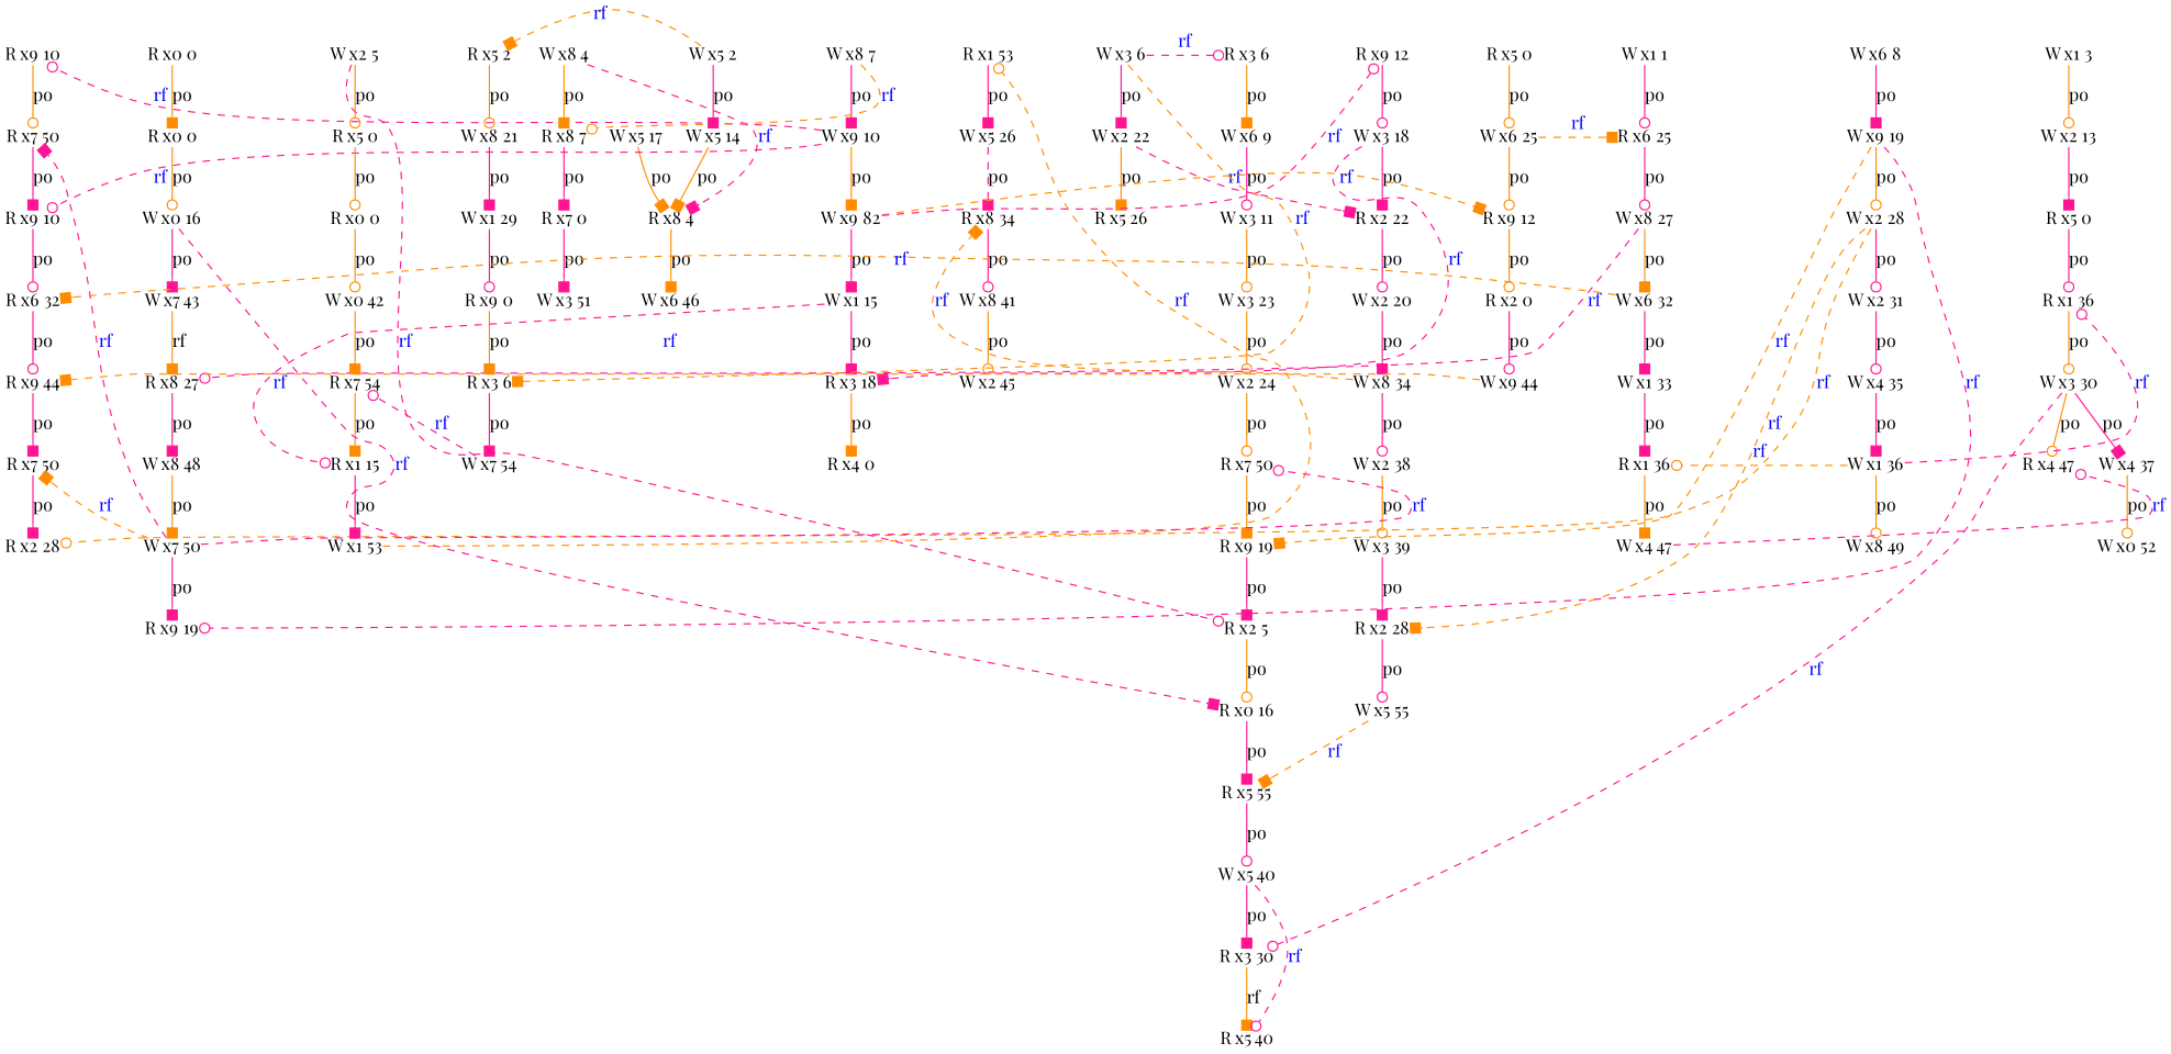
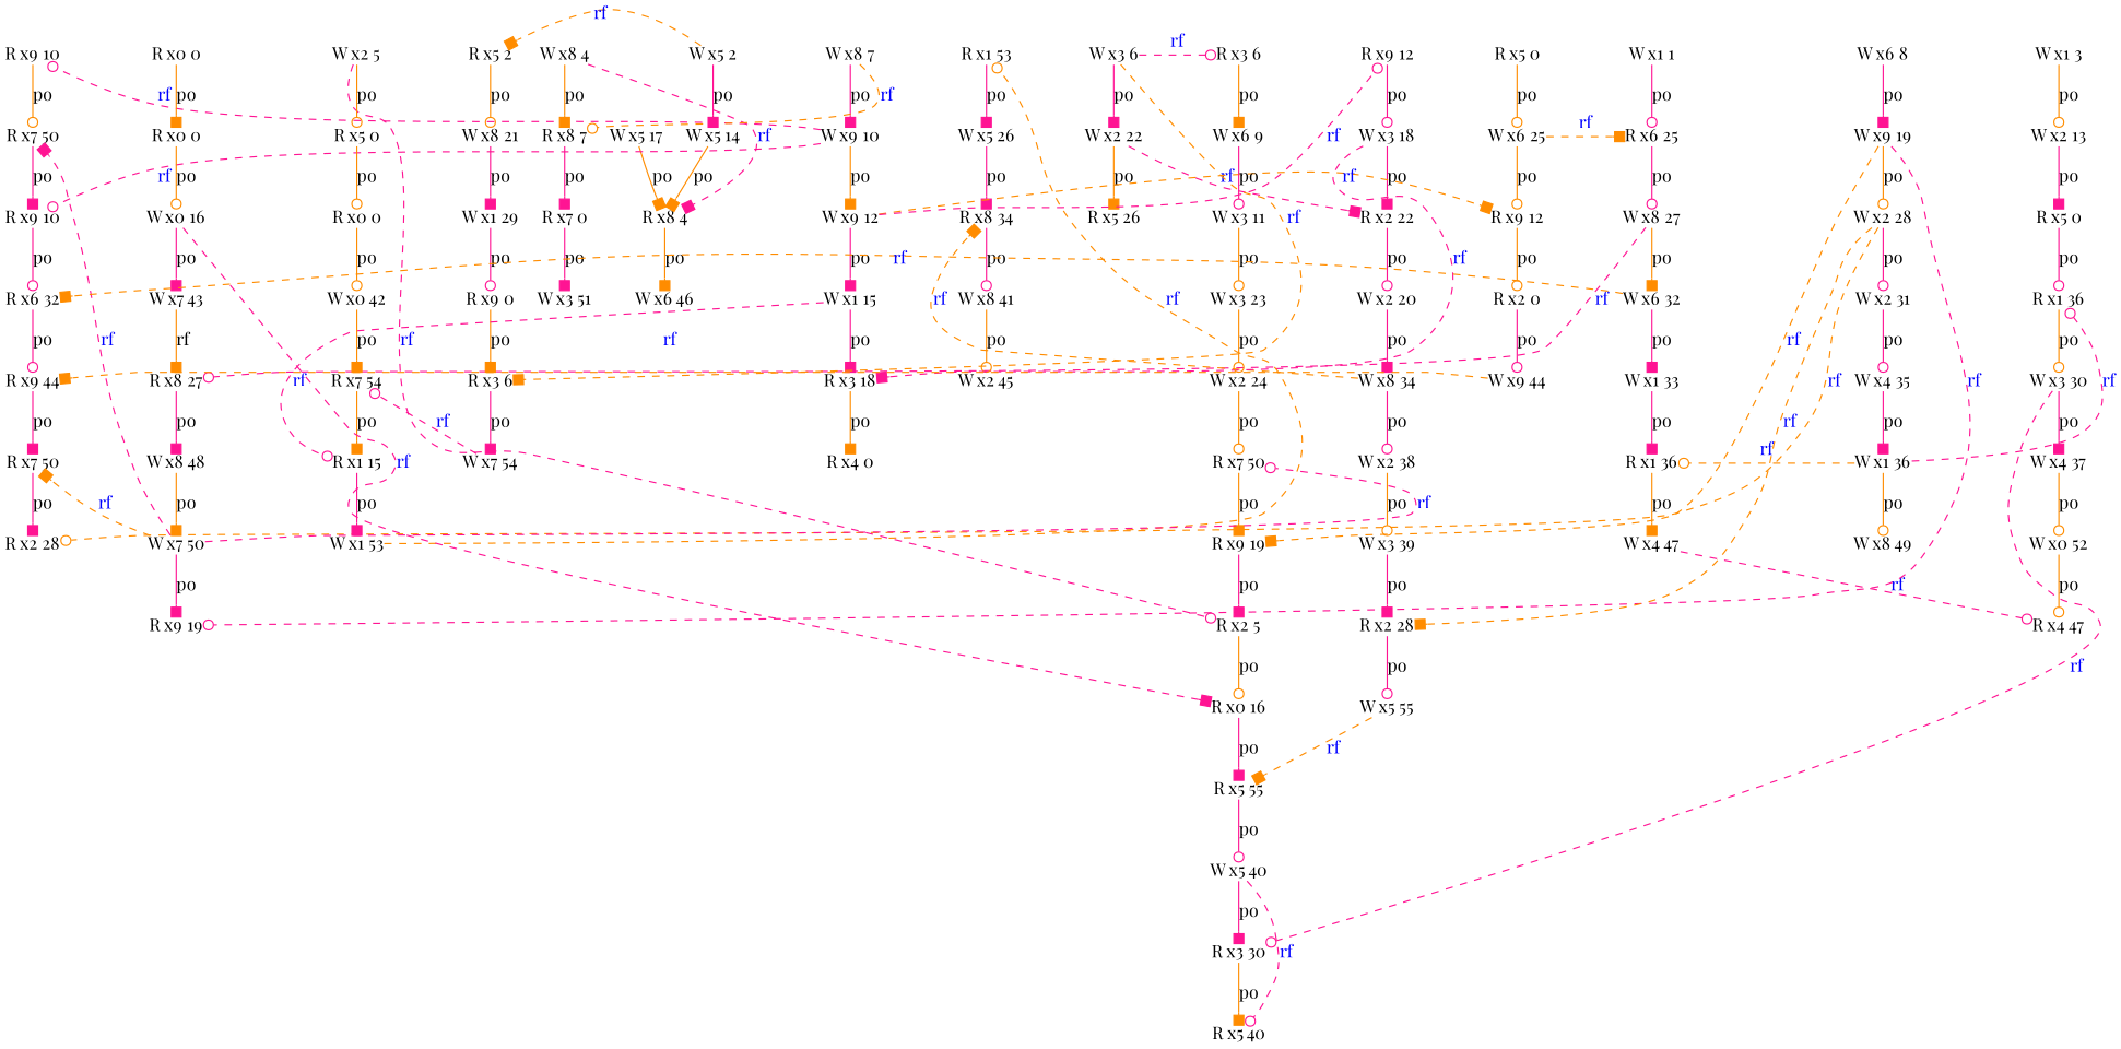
  digraph {
    fontname="Playfair Display"
    node [fontname="Playfair Display" idx=0 loc=2 shape=plain th=4 type=W]
    edge [arrowhead=box color=deeppink fontname="Playfair Display"]
    n1 [label="R x9 10" loc=9 th=7 type=R]
    n2 [idx=1 label="R x7 50" loc=7 th=7 type=R]
    n3 [idx=2 label="R x9 10" loc=9 th=7 type=R]
    n4 [idx=4 label="R x3 18" loc=3 th=11 type=R]
    n5 [idx=5 label="R x4 0" loc=4 th=11 type=R]
    n6 [label="W x1 1" loc=1 th=0]
    n7 [idx=1 label="R x6 25" loc=6 th=0 type=R]
    n8 [idx=2 label="W x8 27" loc=8 th=0]
    n9 [idx=2 label="R x5 0" loc=5 th=2 type=R]
    n10 [idx=3 label="R x1 36" loc=1 th=2 type=R]
    n11 [idx=4 label="W x3 30" loc=3 th=2]
    n12 [idx=4 label="W x8 34" loc=8 th=6]
    n13 [idx=2 label="R x8 34" loc=8 th=12 type=R]
    n14 [idx=5 label="W x2 38" th=6]
    n15 [idx=3 label="W x8 41" loc=8 th=12]
    n16 [idx=6 label="W x3 39" loc=3 th=6]
    n17 [idx=1 label="W x2 22" th=10]
    n18 [idx=2 label="R x5 26" loc=5 th=10 type=R]
    n19 [idx=2 label="R x2 22" th=6 type=R]
    n20 [idx=3 label="W x2 20" th=6]
    n21 [idx=3 label="R x9 0" loc=9 th=14 type=R]
    n22 [idx=4 label="R x3 6" loc=3 th=14 type=R]
    n23 [idx=5 label="W x7 54" loc=7 th=14]
    n24 [idx=4 label="W x2 45" th=12]
    n25 [idx=11 label="R x3 30" loc=3 type=R]
    n26 [idx=5 label="W x4 37" loc=4 th=2]
    n27 [idx=1 label="W x5 14" loc=5 th=1]
    n28 [idx=3 label="R x8 4" loc=8 th=1 type=R]
    n29 [idx=2 label="W x5 17" loc=5 th=1]
    n30 [label="R x1 53" loc=1 th=12 type=R]
    n31 [idx=1 label="W x5 26" loc=5 th=12]
    n32 [idx=5 label="W x1 36" loc=1 th=13]
    n33 [idx=5 label="R x1 36" loc=1 th=0 type=R]
    n34 [idx=6 label="W x8 49" loc=8 th=13]
    n35 [idx=6 label="W x4 47" loc=4 th=0]
    n36 [idx=12 label="R x5 40" loc=5 type=R]
    n37 [idx=1 label="W x3 18" loc=3 th=6]
    n38 [idx=3 label="W x3 51" loc=3 th=5]
    n39 [idx=10 label="W x5 40" loc=5]
    n40 [idx=2 label="W x1 29" loc=1 th=14]
    n41 [idx=3 label="R x6 32" loc=6 th=7 type=R]
    n42 [idx=7 label="R x2 28" th=6 type=R]
    n43 [idx=1 label="W x9 10" loc=9 th=11]
-   n44 [idx=2 label="W x9 82" loc=9 th=11]
+   n44 [idx=2 label="W x9 12" loc=9 th=11]
    n45 [idx=2 label="R x9 12" loc=9 th=9 type=R]
    n46 [label="R x9 12" loc=9 th=6 type=R]
    n47 [idx=3 label="W x1 15" loc=1 th=11]
    n48 [idx=4 label="W x2 24"]
    n49 [idx=5 label="R x7 50" loc=7 type=R]
    n50 [idx=6 label="R x9 19" loc=9 type=R]
    n51 [idx=4 label="W x6 46" loc=6 th=1]
    n52 [idx=2 label="R x7 0" loc=7 th=5 type=R]
    n53 [idx=1 label="W x8 21" loc=8 th=14]
    n54 [idx=3 label="R x2 0" th=9 type=R]
    n55 [idx=4 label="W x9 44" loc=9 th=9]
    n56 [label="W x8 4" loc=8 th=5]
    n57 [idx=1 label="R x8 7" loc=8 th=5 type=R]
    n58 [idx=4 label="W x1 33" loc=1 th=0]
    n59 [idx=5 label="R x7 50" loc=7 th=7 type=R]
    n60 [idx=6 label="R x2 28" th=7 type=R]
    n61 [idx=3 label="W x2 31" th=13]
    n62 [idx=4 label="W x4 35" loc=4 th=13]
    n63 [idx=8 label="R x0 16" loc=0 type=R]
    n64 [idx=9 label="R x5 55" loc=5 type=R]
    n65 [label="R x5 2" loc=5 th=14 type=R]
    n66 [idx=1 label="W x9 19" loc=9 th=13]
    n67 [idx=2 label="W x2 28" th=13]
    n68 [idx=7 label="R x9 19" loc=9 th=3 type=R]
    n69 [idx=7 label="R x2 5" type=R]
    n70 [idx=8 label="W x5 55" loc=5 th=6]
    n71 [idx=6 label="W x0 52" loc=0 th=2]
    n72 [idx=3 label="W x3 23" loc=3]
    n73 [idx=4 label="R x9 44" loc=9 th=7 type=R]
    n74 [idx=7 label="R x4 47" loc=4 th=2 type=R]
    n75 [label="W x8 7" loc=8 th=11]
    n76 [label="R x3 6" loc=3 type=R]
    n77 [idx=1 label="W x6 9" loc=6]
    n78 [idx=2 label="W x3 11" loc=3]
    n79 [idx=4 label="R x7 54" loc=7 th=8 type=R]
    n80 [idx=5 label="R x1 15" loc=1 th=8 type=R]
    n81 [idx=6 label="W x1 53" loc=1 th=8]
    n82 [idx=3 label="W x0 42" loc=0 th=8]
    n83 [idx=1 label="W x6 25" loc=6 th=9]
    n84 [idx=3 label="W x7 43" loc=7 th=3]
    n85 [idx=4 label="R x8 27" loc=8 th=3 type=R]
    n86 [idx=5 label="W x8 48" loc=8 th=3]
    n87 [idx=1 label="W x2 13" th=2]
    n88 [idx=1 label="R x0 0" loc=0 th=3 type=R]
    n89 [idx=2 label="W x0 16" loc=0 th=3]
    n90 [label="W x2 5" th=8]
    n91 [idx=1 label="R x5 0" loc=5 th=8 type=R]
    n92 [idx=2 label="R x0 0" loc=0 th=8 type=R]
    n93 [idx=6 label="W x7 50" loc=7 th=3]
    n94 [label="W x6 8" loc=6 th=13]
    n95 [label="W x3 6" loc=3 th=10]
    n96 [label="W x1 3" loc=1 th=2]
    n97 [idx=3 label="W x6 32" loc=6 th=0]
    n98 [label="R x0 0" loc=0 th=3 type=R]
    n99 [label="R x5 0" loc=5 th=9 type=R]
    n100 [label="W x5 2" loc=5 th=1]
    n1 -> n2 [arrowhead=odot color=darkorange label=po]
    n2 -> n3 [label=po]
    n3 -> n41 [arrowhead=odot label=po]
    n4 -> n5 [color=darkorange label=po]
    n6 -> n7 [arrowhead=odot label=po]
    n7 -> n8 [arrowhead=odot label=po]
    n8 -> n85 [arrowhead=odot constraint=false fontcolor=blue from_idx=2 from_th=0 label=rf style=dashed to_idx=4 to_th=3]
    n8 -> n97 [color=darkorange label=po]
    n9 -> n10 [arrowhead=odot label=po]
    n10 -> n11 [arrowhead=odot color=darkorange label=po]
    n11 -> n25 [arrowhead=odot constraint=false fontcolor=blue from_idx=4 from_th=2 label=rf style=dashed to_idx=11 to_th=4]
    n11 -> n26 [label=po]
    n12 -> n13 [color=darkorange constraint=false fontcolor=blue from_idx=4 from_th=6 label=rf style=dashed to_idx=2 to_th=12]
    n12 -> n14 [arrowhead=odot label=po]
    n13 -> n15 [arrowhead=odot label=po]
    n14 -> n16 [arrowhead=odot color=darkorange label=po]
    n15 -> n24 [arrowhead=odot color=darkorange label=po]
    n16 -> n42 [label=po]
    n17 -> n18 [color=darkorange label=po]
    n17 -> n19 [constraint=false fontcolor=blue from_idx=1 from_th=10 label=rf style=dashed to_idx=2 to_th=6]
    n19 -> n20 [arrowhead=odot label=po]
    n20 -> n12 [label=po]
    n21 -> n22 [color=darkorange label=po]
    n22 -> n23 [label=po]
    n23 -> n79 [arrowhead=odot constraint=false fontcolor=blue from_idx=5 from_th=14 label=rf style=dashed to_idx=4 to_th=8]
-   n25 -> n36 [color=darkorange label=rf]
+   n25 -> n36 [color=darkorange label=po]
    n26 -> n71 [arrowhead=odot color=darkorange label=po]
    n27 -> n28 [color=darkorange label=po]
    n28 -> n51 [color=darkorange label=po]
    n29 -> n28 [color=darkorange label=po]
    n30 -> n31 [label=po]
-   n31 -> n13 [label=po style=dashed]
+   n31 -> n13 [label=po]
    n32 -> n10 [arrowhead=odot constraint=false fontcolor=blue from_idx=5 from_th=13 label=rf style=dashed to_idx=3 to_th=2]
    n32 -> n33 [arrowhead=odot color=darkorange constraint=false fontcolor=blue from_idx=5 from_th=13 label=rf style=dashed to_idx=5 to_th=0]
    n32 -> n34 [arrowhead=odot color=darkorange label=po]
    n33 -> n35 [color=darkorange label=po]
    n35 -> n74 [arrowhead=odot constraint=false fontcolor=blue from_idx=6 from_th=0 label=rf style=dashed to_idx=7 to_th=2]
    n37 -> n4 [constraint=false fontcolor=blue from_idx=1 from_th=6 label=rf style=dashed to_idx=4 to_th=11]
    n37 -> n19 [label=po]
    n39 -> n25 [label=po]
    n39 -> n36 [arrowhead=odot constraint=false fontcolor=blue from_idx=10 from_th=4 label=rf style=dashed to_idx=12 to_th=4]
    n40 -> n21 [arrowhead=odot label=po]
    n41 -> n73 [arrowhead=odot label=po]
    n42 -> n70 [arrowhead=odot label=po]
    n43 -> n1 [arrowhead=odot constraint=false fontcolor=blue from_idx=1 from_th=11 label=rf style=dashed to_idx=0 to_th=7]
    n43 -> n3 [arrowhead=odot constraint=false fontcolor=blue from_idx=1 from_th=11 label=rf style=dashed to_idx=2 to_th=7]
    n43 -> n44 [color=darkorange label=po]
    n44 -> n45 [color=darkorange constraint=false fontcolor=blue from_idx=2 from_th=11 label=rf style=dashed to_idx=2 to_th=9]
    n44 -> n46 [arrowhead=odot constraint=false fontcolor=blue from_idx=2 from_th=11 label=rf style=dashed to_idx=0 to_th=6]
    n44 -> n47 [label=po]
    n45 -> n54 [arrowhead=odot color=darkorange label=po]
    n46 -> n37 [arrowhead=odot label=po]
    n47 -> n4 [label=po]
    n47 -> n80 [arrowhead=odot constraint=false fontcolor=blue from_idx=3 from_th=11 label=rf style=dashed to_idx=5 to_th=8]
    n48 -> n49 [arrowhead=odot color=darkorange label=po]
    n49 -> n50 [color=darkorange label=po]
    n50 -> n69 [label=po]
    n52 -> n38 [label=po]
    n53 -> n40 [label=po]
    n54 -> n55 [arrowhead=odot label=po]
    n55 -> n73 [color=darkorange constraint=false fontcolor=blue from_idx=4 from_th=9 label=rf style=dashed to_idx=4 to_th=7]
    n56 -> n28 [constraint=false fontcolor=blue from_idx=0 from_th=5 label=rf style=dashed to_idx=3 to_th=1]
    n56 -> n57 [color=darkorange label=po]
    n57 -> n52 [label=po]
    n58 -> n33 [label=po]
    n59 -> n60 [label=po]
    n61 -> n62 [arrowhead=odot label=po]
    n62 -> n32 [label=po]
    n63 -> n64 [label=po]
    n64 -> n39 [arrowhead=odot label=po]
    n65 -> n53 [arrowhead=odot color=darkorange label=po]
    n66 -> n50 [color=darkorange constraint=false fontcolor=blue from_idx=1 from_th=13 label=rf style=dashed to_idx=6 to_th=4]
    n66 -> n67 [arrowhead=odot color=darkorange label=po]
    n66 -> n68 [arrowhead=odot constraint=false fontcolor=blue from_idx=1 from_th=13 label=rf style=dashed to_idx=7 to_th=3]
    n67 -> n42 [color=darkorange constraint=false fontcolor=blue from_idx=2 from_th=13 label=rf style=dashed to_idx=7 to_th=6]
    n67 -> n60 [arrowhead=odot color=darkorange constraint=false fontcolor=blue from_idx=2 from_th=13 label=rf style=dashed to_idx=6 to_th=7]
    n67 -> n61 [arrowhead=odot label=po]
    n69 -> n63 [arrowhead=odot color=darkorange label=po]
    n70 -> n64 [color=darkorange constraint=false fontcolor=blue from_idx=8 from_th=6 label=rf style=dashed to_idx=9 to_th=4]
-   n11 -> n74 [arrowhead=odot color=darkorange label=po]
+   n71 -> n74 [arrowhead=odot color=darkorange label=po]
    n72 -> n48 [arrowhead=odot color=darkorange label=po]
    n73 -> n59 [label=po]
    n75 -> n43 [label=po]
    n75 -> n57 [arrowhead=odot color=darkorange constraint=false fontcolor=blue from_idx=0 from_th=11 label=rf style=dashed to_idx=1 to_th=5]
    n76 -> n77 [color=darkorange label=po]
    n77 -> n78 [arrowhead=odot label=po]
    n78 -> n72 [arrowhead=odot color=darkorange label=po]
    n79 -> n80 [color=darkorange label=po]
    n80 -> n81 [label=po]
    n81 -> n30 [arrowhead=odot color=darkorange constraint=false fontcolor=blue from_idx=6 from_th=8 label=rf style=dashed to_idx=0 to_th=12]
    n82 -> n79 [color=darkorange label=po]
    n83 -> n7 [color=darkorange constraint=false fontcolor=blue from_idx=1 from_th=9 label=rf style=dashed to_idx=1 to_th=0]
    n83 -> n45 [arrowhead=odot color=darkorange label=po]
    n84 -> n85 [color=darkorange label=rf]
    n85 -> n86 [label=po]
    n86 -> n93 [color=darkorange label=po]
    n87 -> n9 [label=po]
    n88 -> n89 [arrowhead=odot color=darkorange label=po]
    n89 -> n63 [constraint=false fontcolor=blue from_idx=2 from_th=3 label=rf style=dashed to_idx=8 to_th=4]
    n89 -> n84 [label=po]
    n90 -> n69 [arrowhead=odot constraint=false fontcolor=blue from_idx=0 from_th=8 label=rf style=dashed to_idx=7 to_th=4]
    n90 -> n91 [arrowhead=odot color=darkorange label=po]
    n91 -> n92 [arrowhead=odot color=darkorange label=po]
    n92 -> n82 [arrowhead=odot color=darkorange label=po]
    n93 -> n2 [constraint=false fontcolor=blue from_idx=6 from_th=3 label=rf style=dashed to_idx=1 to_th=7]
    n93 -> n49 [arrowhead=odot constraint=false fontcolor=blue from_idx=6 from_th=3 label=rf style=dashed to_idx=5 to_th=4]
    n93 -> n59 [color=darkorange constraint=false fontcolor=blue from_idx=6 from_th=3 label=rf style=dashed to_idx=5 to_th=7]
    n93 -> n68 [label=po]
    n94 -> n66 [label=po]
    n95 -> n17 [label=po]
    n95 -> n22 [color=darkorange constraint=false fontcolor=blue from_idx=0 from_th=10 label=rf style=dashed to_idx=4 to_th=14]
    n95 -> n76 [arrowhead=odot constraint=false fontcolor=blue from_idx=0 from_th=10 label=rf style=dashed to_idx=0 to_th=4]
    n96 -> n87 [arrowhead=odot color=darkorange label=po]
    n97 -> n41 [color=darkorange constraint=false fontcolor=blue from_idx=3 from_th=0 label=rf style=dashed to_idx=3 to_th=7]
    n97 -> n58 [label=po]
    n98 -> n88 [color=darkorange label=po]
    n99 -> n83 [arrowhead=odot color=darkorange label=po]
    n100 -> n27 [label=po]
    n100 -> n65 [color=darkorange constraint=false fontcolor=blue from_idx=0 from_th=1 label=rf style=dashed to_idx=0 to_th=14]
  }
